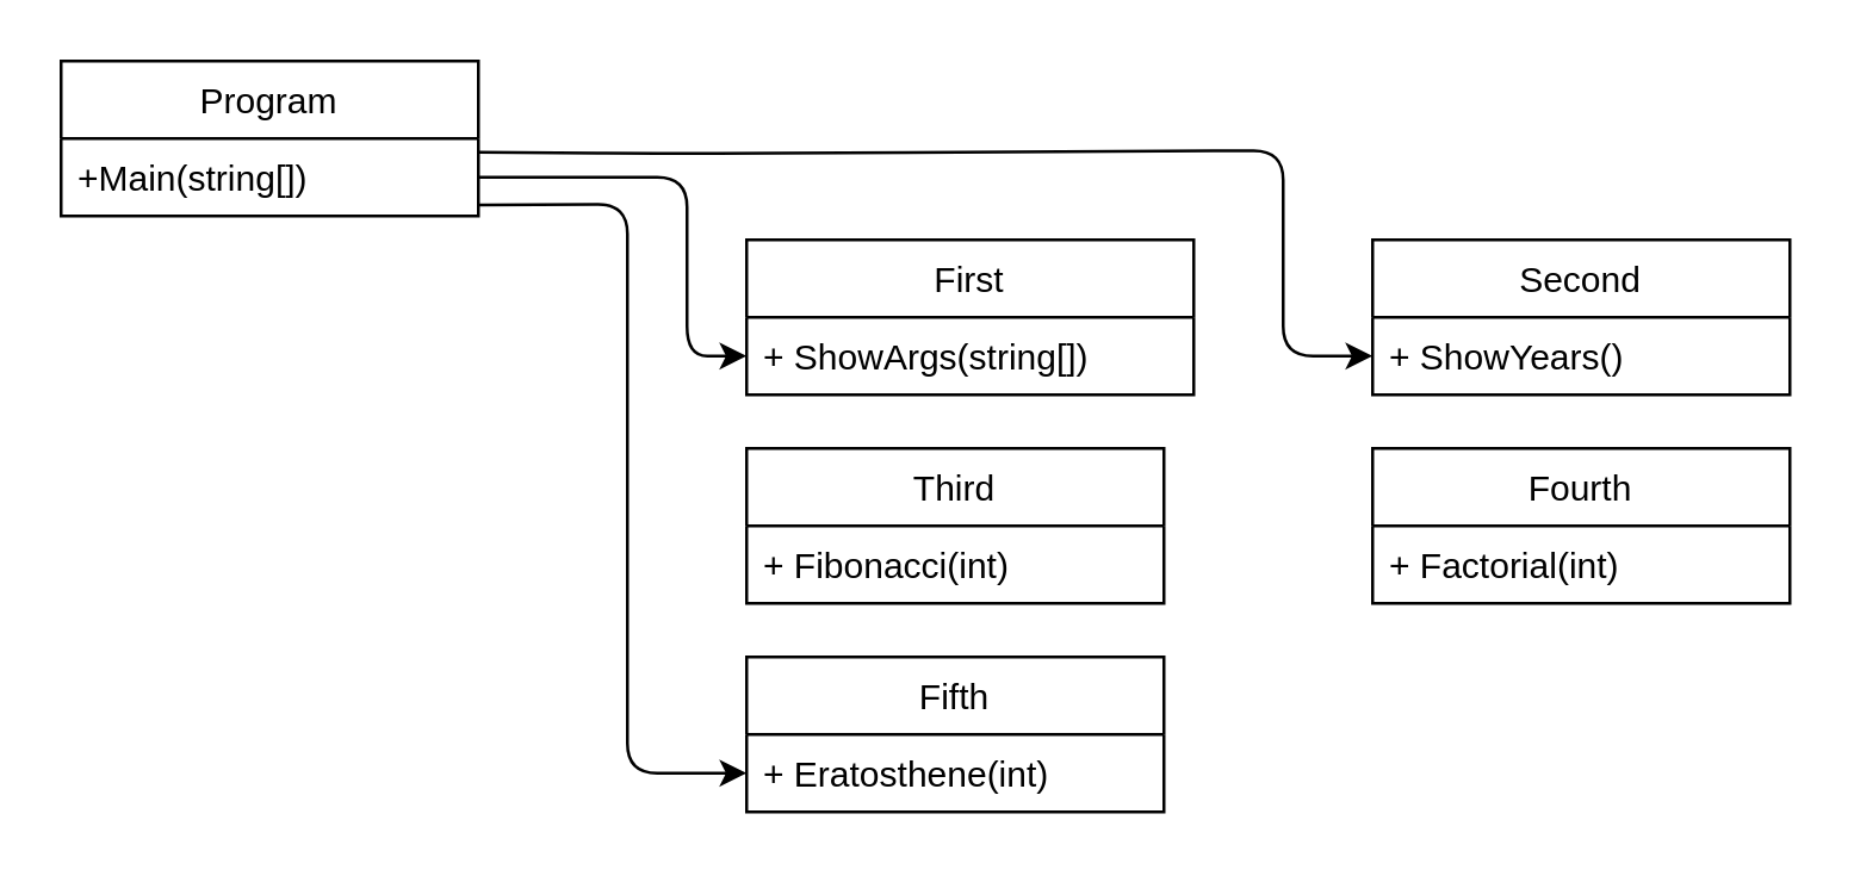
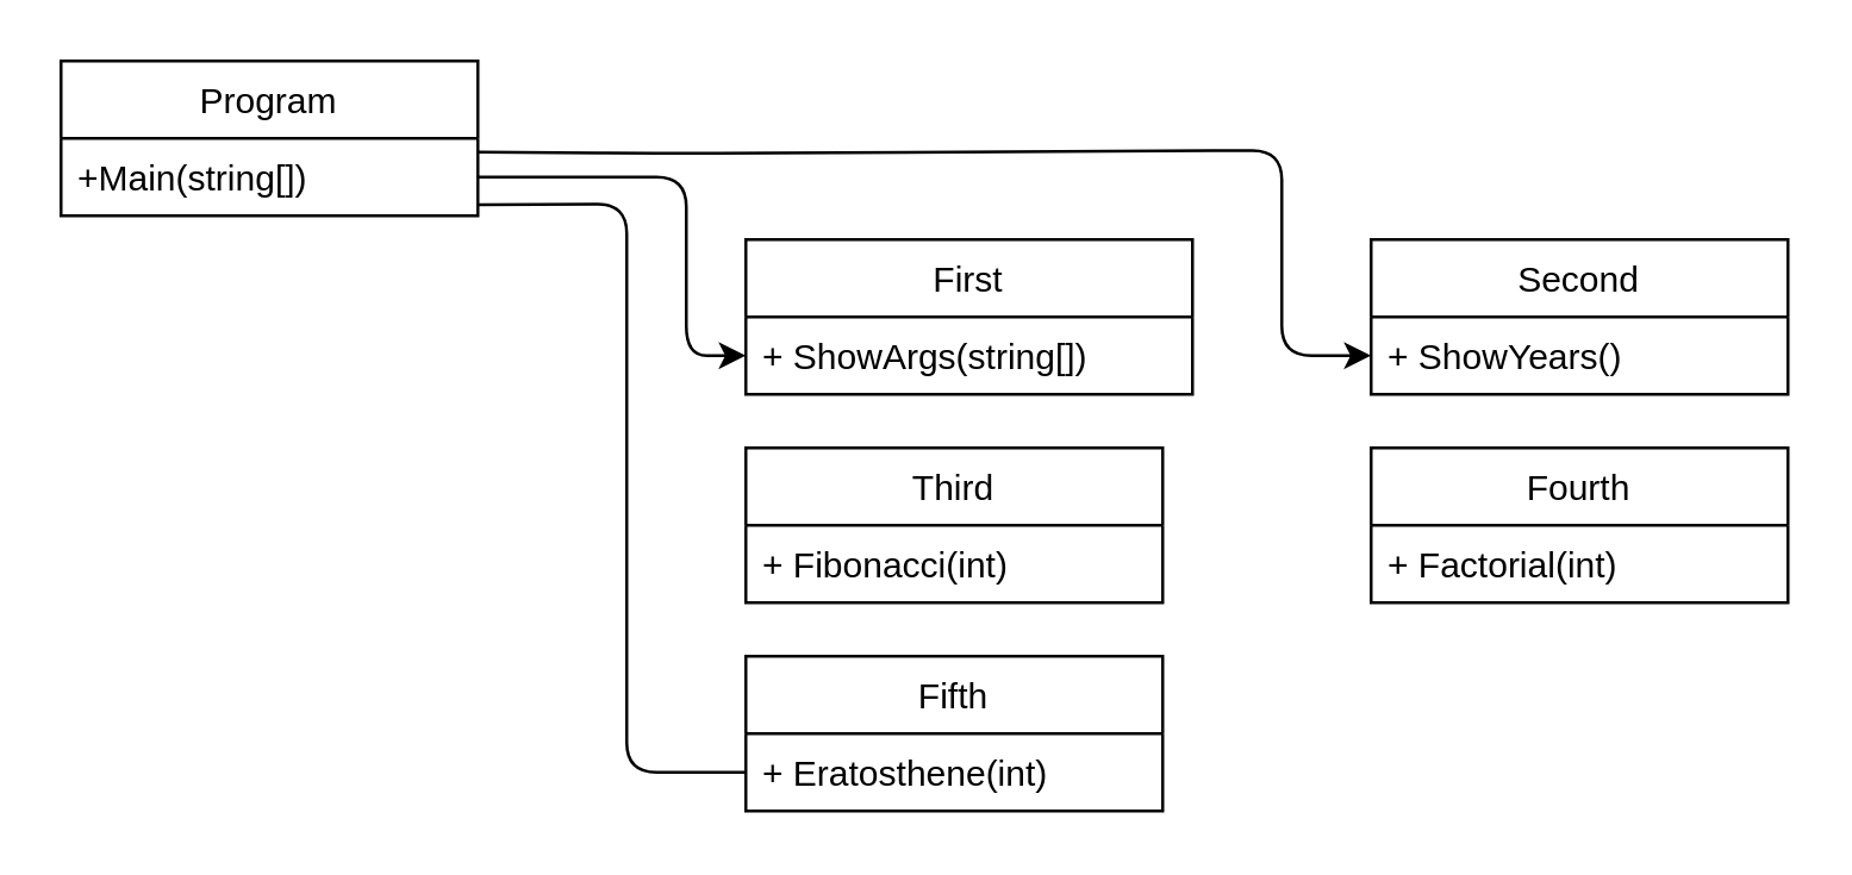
  <mxCell id="0" />
  <mxCell id="1" parent="0" />
  <mxCell id="2" value="Program" style="swimlane;fontStyle=0;childLayout=stackLayout;horizontal=1;startSize=26;fillColor=none;horizontalStack=0;resizeParent=1;resizeParentMax=0;resizeLast=0;collapsible=1;marginBottom=0;" vertex="1" parent="1"><mxGeometry x="20" y="20" width="140" height="52" as="geometry" /></mxCell>
  <mxCell id="3" value="+Main(string[])" style="text;strokeColor=none;fillColor=none;align=left;verticalAlign=top;spacingLeft=4;spacingRight=4;overflow=hidden;rotatable=0;points=[[0,0.5],[1,0.5]];portConstraint=eastwest;" vertex="1" parent="2"><mxGeometry y="26" width="140" height="26" as="geometry" /></mxCell>
  <mxCell id="4" value="Fifth" style="swimlane;fontStyle=0;childLayout=stackLayout;horizontal=1;startSize=26;fillColor=none;horizontalStack=0;resizeParent=1;resizeParentMax=0;resizeLast=0;collapsible=1;marginBottom=0;" vertex="1" parent="1"><mxGeometry x="250" y="220" width="140" height="52" as="geometry" /></mxCell>
  <mxCell id="5" value="+ Eratosthene(int)" style="text;strokeColor=none;fillColor=none;align=left;verticalAlign=top;spacingLeft=4;spacingRight=4;overflow=hidden;rotatable=0;points=[[0,0.5],[1,0.5]];portConstraint=eastwest;" vertex="1" parent="4"><mxGeometry y="26" width="140" height="26" as="geometry" /></mxCell>
  <mxCell id="6" value="First" style="swimlane;fontStyle=0;childLayout=stackLayout;horizontal=1;startSize=26;fillColor=none;horizontalStack=0;resizeParent=1;resizeParentMax=0;resizeLast=0;collapsible=1;marginBottom=0;" vertex="1" parent="1"><mxGeometry x="250" y="80" width="150" height="52" as="geometry" /></mxCell>
  <mxCell id="7" value="+ ShowArgs(string[])" style="text;strokeColor=none;fillColor=none;align=left;verticalAlign=top;spacingLeft=4;spacingRight=4;overflow=hidden;rotatable=0;points=[[0,0.5],[1,0.5]];portConstraint=eastwest;" vertex="1" parent="6"><mxGeometry y="26" width="150" height="26" as="geometry" /></mxCell>
  <mxCell id="8" value="Fourth" style="swimlane;fontStyle=0;childLayout=stackLayout;horizontal=1;startSize=26;fillColor=none;horizontalStack=0;resizeParent=1;resizeParentMax=0;resizeLast=0;collapsible=1;marginBottom=0;" vertex="1" parent="1"><mxGeometry x="460" y="150" width="140" height="52" as="geometry" /></mxCell>
  <mxCell id="9" value="+ Factorial(int)" style="text;strokeColor=none;fillColor=none;align=left;verticalAlign=top;spacingLeft=4;spacingRight=4;overflow=hidden;rotatable=0;points=[[0,0.5],[1,0.5]];portConstraint=eastwest;" vertex="1" parent="8"><mxGeometry y="26" width="140" height="26" as="geometry" /></mxCell>
  <mxCell id="10" value="Third" style="swimlane;fontStyle=0;childLayout=stackLayout;horizontal=1;startSize=26;fillColor=none;horizontalStack=0;resizeParent=1;resizeParentMax=0;resizeLast=0;collapsible=1;marginBottom=0;" vertex="1" parent="1"><mxGeometry x="250" y="150" width="140" height="52" as="geometry" /></mxCell>
  <mxCell id="11" value="+ Fibonacci(int)" style="text;strokeColor=none;fillColor=none;align=left;verticalAlign=top;spacingLeft=4;spacingRight=4;overflow=hidden;rotatable=0;points=[[0,0.5],[1,0.5]];portConstraint=eastwest;" vertex="1" parent="10"><mxGeometry y="26" width="140" height="26" as="geometry" /></mxCell>
  <mxCell id="12" style="edgeStyle=orthogonalEdgeStyle;rounded=0;orthogonalLoop=1;jettySize=auto;html=1;exitX=1;exitY=0.5;exitDx=0;exitDy=0;" edge="1" parent="10" source="11" target="11"><mxGeometry relative="1" as="geometry" /></mxCell>
  <mxCell id="13" value="Second" style="swimlane;fontStyle=0;childLayout=stackLayout;horizontal=1;startSize=26;fillColor=none;horizontalStack=0;resizeParent=1;resizeParentMax=0;resizeLast=0;collapsible=1;marginBottom=0;" vertex="1" parent="1"><mxGeometry x="460" y="80" width="140" height="52" as="geometry" /></mxCell>
  <mxCell id="14" value="+ ShowYears()" style="text;strokeColor=none;fillColor=none;align=left;verticalAlign=top;spacingLeft=4;spacingRight=4;overflow=hidden;rotatable=0;points=[[0,0.5],[1,0.5]];portConstraint=eastwest;" vertex="1" parent="13"><mxGeometry y="26" width="140" height="26" as="geometry" /></mxCell>
  <mxCell id="15" value="" style="endArrow=classic;html=1;entryX=0;entryY=0.5;entryDx=0;entryDy=0;exitX=0.999;exitY=0.176;exitDx=0;exitDy=0;exitPerimeter=0;" edge="1" parent="1" source="3" target="14"><mxGeometry width="50" height="50" relative="1" as="geometry"><mxPoint x="330" y="320" as="sourcePoint" /><mxPoint x="210" y="180" as="targetPoint" /><Array as="points"><mxPoint x="210" y="51" /><mxPoint x="250" y="51" /><mxPoint x="430" y="50" /><mxPoint x="430" y="119" /></Array></mxGeometry></mxCell>
  <mxCell id="16" value="" style="endArrow=classic;html=1;exitX=1;exitY=0.5;exitDx=0;exitDy=0;entryX=0;entryY=0.5;entryDx=0;entryDy=0;" edge="1" parent="1" source="3" target="7"><mxGeometry width="50" height="50" relative="1" as="geometry"><mxPoint x="180" y="170" as="sourcePoint" /><mxPoint x="230" y="200" as="targetPoint" /><Array as="points"><mxPoint x="230" y="59" /><mxPoint x="230" y="119" /></Array></mxGeometry></mxCell>
- <mxCell id="17" value="" style="endArrow=classic;html=1;exitX=1;exitY=0.859;exitDx=0;exitDy=0;exitPerimeter=0;entryX=0;entryY=0.5;entryDx=0;entryDy=0;" edge="1" parent="1" source="3" target="5"><mxGeometry width="50" height="50" relative="1" as="geometry"><mxPoint x="180" y="220" as="sourcePoint" /><mxPoint x="210" y="500" as="targetPoint" /><Array as="points"><mxPoint x="210" y="68" /><mxPoint x="210" y="259" /></Array></mxGeometry></mxCell>
+ <mxCell id="17" value="" style="endArrow=none;html=1;exitX=1;exitY=0.859;exitDx=0;exitDy=0;exitPerimeter=0;entryX=0;entryY=0.5;entryDx=0;entryDy=0;" edge="1" parent="1" source="3" target="5"><mxGeometry width="50" height="50" relative="1" as="geometry"><mxPoint x="180" y="220" as="sourcePoint" /><mxPoint x="210" y="500" as="targetPoint" /><Array as="points"><mxPoint x="210" y="68" /><mxPoint x="210" y="259" /></Array></mxGeometry></mxCell>
